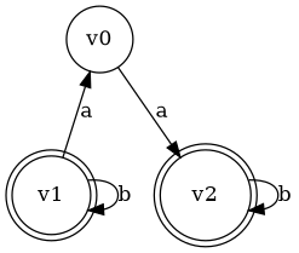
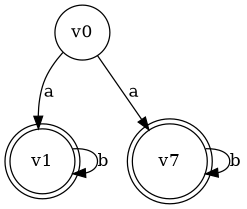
  digraph {
    rankdir=TB
    node [isAccepting=true isError=false isInitial=false shape=doublecircle]
    edge [letter=a]
    n1 [isAccepting=false isInitial=true label=v0 shape=circle]
    n2 [label=v1]
-   n3 [label=v2]
-   n2 -> n1 [label=a]
+   n3 [label=v7]
+   n1 -> n2 [label=a]
    n1 -> n3 [label=a]
    n2 -> n2 [label=b letter=b]
    n3 -> n3 [label=b letter=b]
  }
